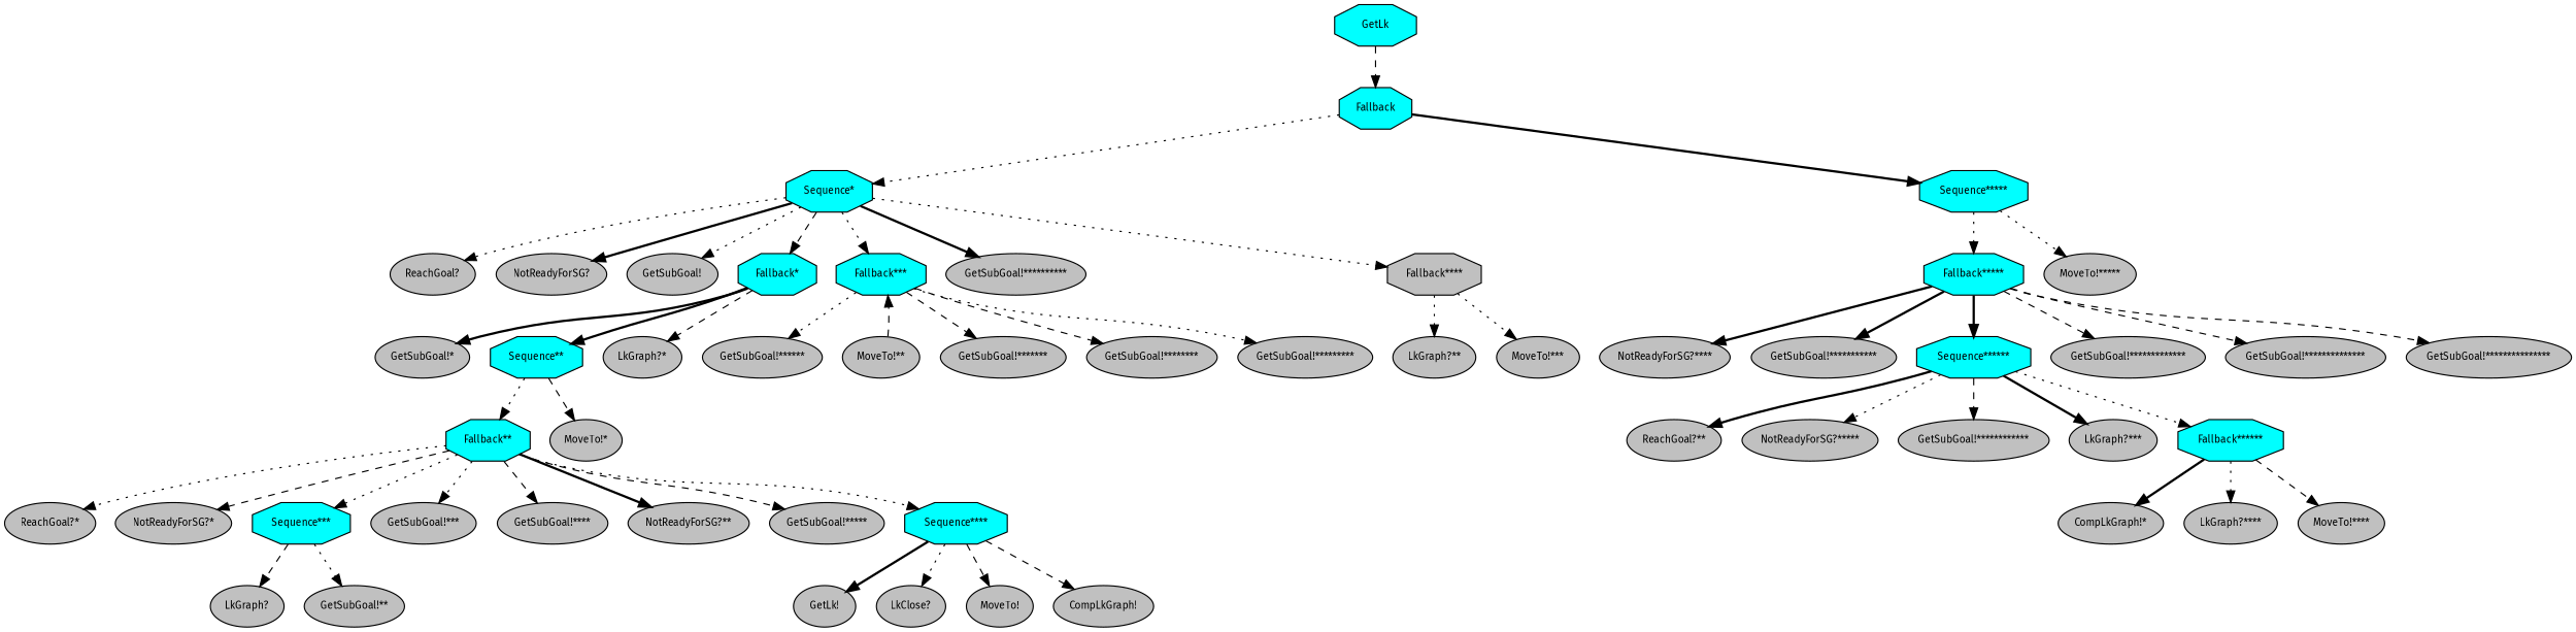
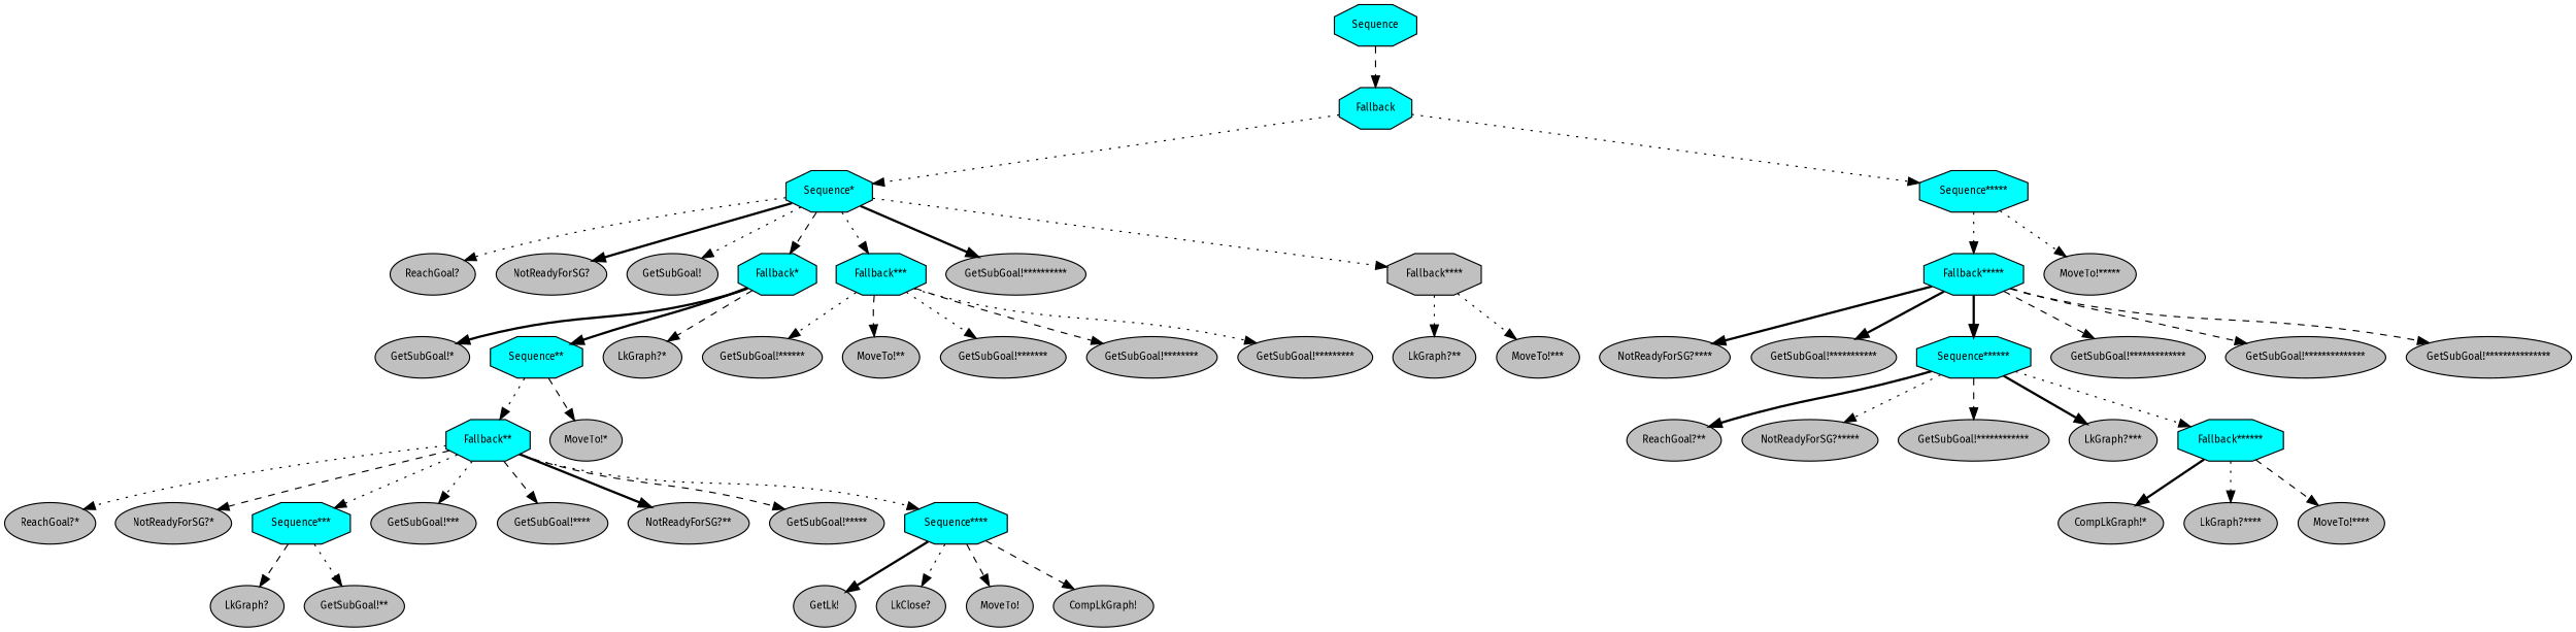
  digraph {
    fontname="Fira Sans"
    ordering=out
    node [fillcolor=gray fontcolor=black fontname="Fira Sans" fontsize=9 shape=ellipse style=filled]
    edge [fontname="Fira Sans" style=dotted]
-   n1 [fillcolor=cyan label=GetLk shape=octagon]
+   n1 [fillcolor=cyan label=Sequence shape=octagon]
    n2 [fillcolor=cyan label=Fallback shape=octagon]
    n3 [fillcolor=cyan label="Sequence*" shape=octagon]
    n4 [fillcolor=cyan label="Sequence*****" shape=octagon]
    n5 [label="ReachGoal?"]
    n6 [label="NotReadyForSG?"]
    n7 [label="GetSubGoal!"]
    n8 [fillcolor=cyan label="Fallback*" shape=octagon]
    n9 [fillcolor=cyan label="Fallback***" shape=octagon]
    n10 [label="GetSubGoal!**********"]
    n11 [label="Fallback****" shape=octagon]
    n12 [fillcolor=cyan label="Fallback*****" shape=octagon]
    n13 [label="MoveTo!*****"]
    n14 [label="GetSubGoal!*"]
    n15 [fillcolor=cyan label="Sequence**" shape=octagon]
    n16 [label="LkGraph?*"]
    n17 [label="GetSubGoal!******"]
    n18 [label="MoveTo!**"]
    n19 [label="GetSubGoal!*******"]
    n20 [label="GetSubGoal!********"]
    n21 [label="GetSubGoal!*********"]
    n22 [label="LkGraph?**"]
    n23 [label="MoveTo!***"]
    n24 [fillcolor=cyan label="Fallback**" shape=octagon]
    n25 [label="MoveTo!*"]
    n26 [label="ReachGoal?*"]
    n27 [label="NotReadyForSG?*"]
    n28 [fillcolor=cyan label="Sequence***" shape=octagon]
    n29 [label="GetSubGoal!***"]
    n30 [label="GetSubGoal!****"]
    n31 [label="NotReadyForSG?**"]
    n32 [label="GetSubGoal!*****"]
    n33 [fillcolor=cyan label="Sequence****" shape=octagon]
    n34 [label="LkGraph?"]
    n35 [label="GetSubGoal!**"]
    n36 [label="GetLk!"]
    n37 [label="LkClose?"]
    n38 [label="MoveTo!"]
    n39 [label="CompLkGraph!"]
    n40 [label="NotReadyForSG?****"]
    n41 [label="GetSubGoal!***********"]
    n42 [fillcolor=cyan label="Sequence******" shape=octagon]
    n43 [label="GetSubGoal!*************"]
    n44 [label="GetSubGoal!**************"]
    n45 [label="GetSubGoal!***************"]
    n46 [label="ReachGoal?**"]
    n47 [label="NotReadyForSG?*****"]
    n48 [label="GetSubGoal!************"]
    n49 [label="LkGraph?***"]
    n50 [fillcolor=cyan label="Fallback******" shape=octagon]
    n51 [label="CompLkGraph!*"]
    n52 [label="LkGraph?****"]
    n53 [label="MoveTo!****"]
    n1 -> n2 [style=dashed]
    n2 -> n3
-   n2 -> n4 [style=bold]
+   n2 -> n4
    n3 -> n5
    n3 -> n6 [style=bold]
    n3 -> n7
    n3 -> n8 [style=dashed]
    n3 -> n9
    n3 -> n10 [style=bold]
    n3 -> n11
    n4 -> n12
    n4 -> n13
    n8 -> n14 [style=bold]
    n8 -> n15 [style=bold]
    n8 -> n16 [style=dashed]
    n9 -> n17
-   n18 -> n9 [style=dashed]
-   n9 -> n19 [style=dashed]
+   n9 -> n18 [style=dashed]
+   n9 -> n19
    n9 -> n20 [style=dashed]
    n9 -> n21
    n11 -> n22
    n11 -> n23
    n12 -> n40 [style=bold]
    n12 -> n41 [style=bold]
    n12 -> n42 [style=bold]
    n12 -> n43 [style=dashed]
    n12 -> n44 [style=dashed]
    n12 -> n45 [style=dashed]
    n15 -> n24
    n15 -> n25 [style=dashed]
    n24 -> n26
    n24 -> n27 [style=dashed]
    n24 -> n28
    n24 -> n29
    n24 -> n30 [style=dashed]
    n24 -> n31 [style=bold]
    n24 -> n32 [style=dashed]
    n24 -> n33
    n28 -> n34 [style=dashed]
    n28 -> n35
    n33 -> n36 [style=bold]
    n33 -> n37
    n33 -> n38 [style=dashed]
    n33 -> n39 [style=dashed]
    n42 -> n46 [style=bold]
    n42 -> n47
    n42 -> n48 [style=dashed]
    n42 -> n49 [style=bold]
    n42 -> n50
    n50 -> n51 [style=bold]
    n50 -> n52
    n50 -> n53 [style=dashed]
  }
